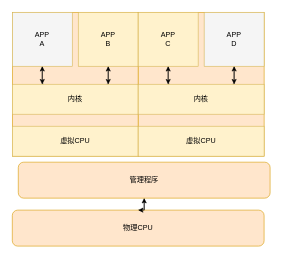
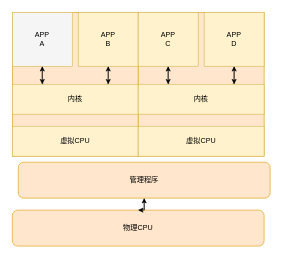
  <mxCell id="0" />
  <mxCell id="1" parent="0" />
  <mxCell id="2" style="edgeStyle=orthogonalEdgeStyle;rounded=0;orthogonalLoop=1;jettySize=auto;html=1;exitX=0.5;exitY=0;exitDx=0;exitDy=0;entryX=0.5;entryY=1;entryDx=0;entryDy=0;" edge="1" parent="1" source="3" target="5"><mxGeometry relative="1" as="geometry" /></mxCell>
  <mxCell id="3" value="物理CPU" style="rounded=1;whiteSpace=wrap;html=1;fillColor=#ffe6cc;strokeColor=#d79b00;" vertex="1" parent="1"><mxGeometry x="20" y="350" width="420" height="60" as="geometry" /></mxCell>
  <mxCell id="4" style="edgeStyle=orthogonalEdgeStyle;rounded=0;orthogonalLoop=1;jettySize=auto;html=1;entryX=0.5;entryY=0;entryDx=0;entryDy=0;" edge="1" parent="1" source="5" target="3"><mxGeometry relative="1" as="geometry" /></mxCell>
  <mxCell id="5" value="管理程序" style="rounded=1;whiteSpace=wrap;html=1;fillColor=#ffe6cc;strokeColor=#d79b00;" vertex="1" parent="1"><mxGeometry x="30" y="270" width="420" height="60" as="geometry" /></mxCell>
  <mxCell id="6" value="" style="rounded=0;whiteSpace=wrap;html=1;fillColor=#ffe6cc;strokeColor=#d79b00;" vertex="1" parent="1"><mxGeometry x="20" y="20" width="210" height="240" as="geometry" /></mxCell>
  <mxCell id="7" value="虚拟CPU" style="rounded=0;whiteSpace=wrap;html=1;fillColor=#fff2cc;strokeColor=#d6b656;" vertex="1" parent="1"><mxGeometry x="20" y="210" width="210" height="50" as="geometry" /></mxCell>
  <mxCell id="8" style="edgeStyle=orthogonalEdgeStyle;rounded=0;orthogonalLoop=1;jettySize=auto;html=1;exitX=0.25;exitY=0;exitDx=0;exitDy=0;entryX=0.5;entryY=1;entryDx=0;entryDy=0;" edge="1" parent="1" source="10" target="12"><mxGeometry relative="1" as="geometry" /></mxCell>
  <mxCell id="9" style="edgeStyle=orthogonalEdgeStyle;rounded=0;orthogonalLoop=1;jettySize=auto;html=1;exitX=0.75;exitY=0;exitDx=0;exitDy=0;entryX=0.5;entryY=1;entryDx=0;entryDy=0;" edge="1" parent="1" source="10" target="14"><mxGeometry relative="1" as="geometry" /></mxCell>
  <mxCell id="10" value="内核" style="rounded=0;whiteSpace=wrap;html=1;fillColor=#fff2cc;strokeColor=#d6b656;" vertex="1" parent="1"><mxGeometry x="20" y="140" width="210" height="50" as="geometry" /></mxCell>
  <mxCell id="11" style="edgeStyle=orthogonalEdgeStyle;rounded=0;orthogonalLoop=1;jettySize=auto;html=1;" edge="1" parent="1" source="12"><mxGeometry relative="1" as="geometry"><mxPoint x="70" y="140" as="targetPoint" /></mxGeometry></mxCell>
  <mxCell id="12" value="APP&lt;div&gt;A&lt;/div&gt;" style="rounded=0;whiteSpace=wrap;html=1;fillColor=#f5f5f5;strokeColor=#d6b656;" vertex="1" parent="1"><mxGeometry x="20" y="20" width="100" height="90" as="geometry" /></mxCell>
  <mxCell id="13" style="edgeStyle=orthogonalEdgeStyle;rounded=0;orthogonalLoop=1;jettySize=auto;html=1;" edge="1" parent="1" source="14"><mxGeometry relative="1" as="geometry"><mxPoint x="180" y="140" as="targetPoint" /></mxGeometry></mxCell>
  <mxCell id="14" value="APP&lt;div&gt;B&lt;/div&gt;" style="rounded=0;whiteSpace=wrap;html=1;fillColor=#fff2cc;strokeColor=#d6b656;" vertex="1" parent="1"><mxGeometry x="130" y="20" width="100" height="90" as="geometry" /></mxCell>
  <mxCell id="15" value="" style="rounded=0;whiteSpace=wrap;html=1;fillColor=#ffe6cc;strokeColor=#d79b00;" vertex="1" parent="1"><mxGeometry x="230" y="20" width="210" height="240" as="geometry" /></mxCell>
  <mxCell id="16" value="虚拟CPU" style="rounded=0;whiteSpace=wrap;html=1;fillColor=#fff2cc;strokeColor=#d6b656;" vertex="1" parent="1"><mxGeometry x="230" y="210" width="210" height="50" as="geometry" /></mxCell>
  <mxCell id="17" style="edgeStyle=orthogonalEdgeStyle;rounded=0;orthogonalLoop=1;jettySize=auto;html=1;exitX=0.25;exitY=0;exitDx=0;exitDy=0;entryX=0.5;entryY=1;entryDx=0;entryDy=0;" edge="1" parent="1" source="19" target="21"><mxGeometry relative="1" as="geometry" /></mxCell>
  <mxCell id="18" style="edgeStyle=orthogonalEdgeStyle;rounded=0;orthogonalLoop=1;jettySize=auto;html=1;exitX=0.75;exitY=0;exitDx=0;exitDy=0;entryX=0.5;entryY=1;entryDx=0;entryDy=0;" edge="1" parent="1" source="19" target="23"><mxGeometry relative="1" as="geometry" /></mxCell>
  <mxCell id="19" value="内核" style="rounded=0;whiteSpace=wrap;html=1;fillColor=#fff2cc;strokeColor=#d6b656;" vertex="1" parent="1"><mxGeometry x="230" y="140" width="210" height="50" as="geometry" /></mxCell>
  <mxCell id="20" style="edgeStyle=orthogonalEdgeStyle;rounded=0;orthogonalLoop=1;jettySize=auto;html=1;" edge="1" parent="1" source="21"><mxGeometry relative="1" as="geometry"><mxPoint x="280" y="140" as="targetPoint" /></mxGeometry></mxCell>
  <mxCell id="21" value="APP&lt;div&gt;C&lt;/div&gt;" style="rounded=0;whiteSpace=wrap;html=1;fillColor=#fff2cc;strokeColor=#d6b656;" vertex="1" parent="1"><mxGeometry x="230" y="20" width="100" height="90" as="geometry" /></mxCell>
  <mxCell id="22" style="edgeStyle=orthogonalEdgeStyle;rounded=0;orthogonalLoop=1;jettySize=auto;html=1;" edge="1" parent="1" source="23"><mxGeometry relative="1" as="geometry"><mxPoint x="390" y="140" as="targetPoint" /></mxGeometry></mxCell>
- <mxCell id="23" value="APP&lt;div&gt;D&lt;/div&gt;" style="rounded=0;whiteSpace=wrap;html=1;fillColor=#f5f5f5;strokeColor=#d6b656;" vertex="1" parent="1"><mxGeometry x="340" y="20" width="100" height="90" as="geometry" /></mxCell>
+ <mxCell id="23" value="APP&lt;div&gt;D&lt;/div&gt;" style="rounded=0;whiteSpace=wrap;html=1;fillColor=#fff2cc;strokeColor=#d6b656;" vertex="1" parent="1"><mxGeometry x="340" y="20" width="100" height="90" as="geometry" /></mxCell>
